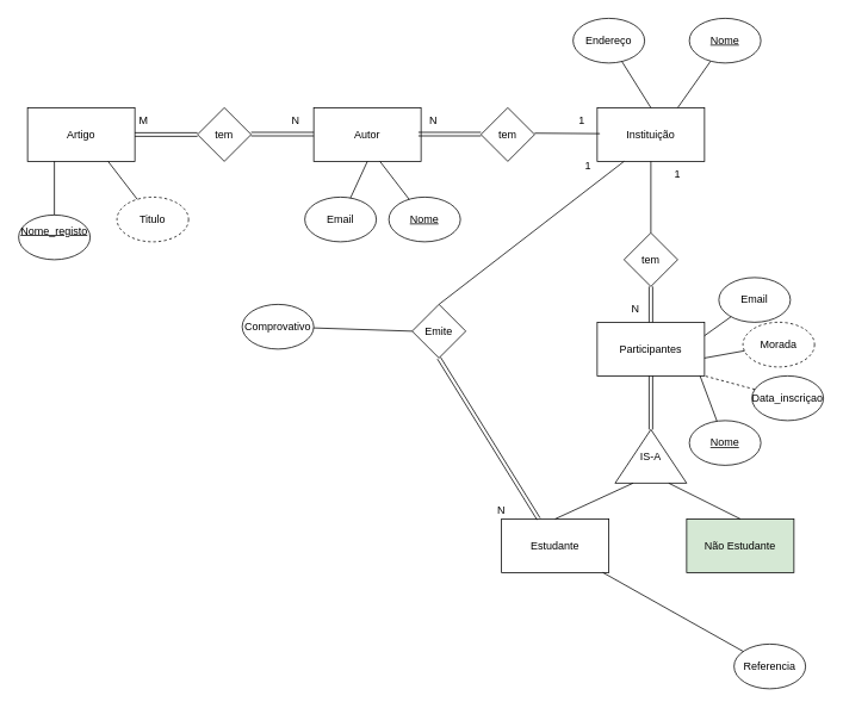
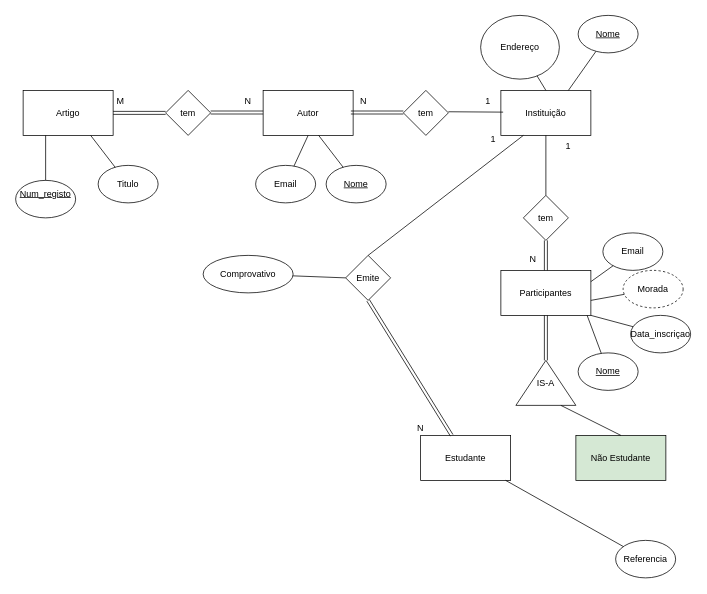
  <mxCell id="0" />
  <mxCell id="1" parent="0" />
  <mxCell id="2" value="Artigo" style="rounded=0;whiteSpace=wrap;html=1;" vertex="1" parent="1"><mxGeometry x="30" y="120" width="120" height="60" as="geometry" /></mxCell>
  <mxCell id="3" value="Autor" style="rounded=0;whiteSpace=wrap;html=1;" vertex="1" parent="1"><mxGeometry x="350" y="120" width="120" height="60" as="geometry" /></mxCell>
  <mxCell id="4" value="tem" style="rhombus;whiteSpace=wrap;html=1;" vertex="1" parent="1"><mxGeometry x="220" y="120" width="60" height="60" as="geometry" /></mxCell>
  <mxCell id="5" value="Instituição" style="rounded=0;whiteSpace=wrap;html=1;" vertex="1" parent="1"><mxGeometry x="667" y="120" width="120" height="60" as="geometry" /></mxCell>
  <mxCell id="6" value="tem" style="rhombus;whiteSpace=wrap;html=1;" vertex="1" parent="1"><mxGeometry x="537" y="120" width="60" height="60" as="geometry" /></mxCell>
  <mxCell id="7" value="tem" style="rhombus;whiteSpace=wrap;html=1;" vertex="1" parent="1"><mxGeometry x="697" y="260" width="60" height="60" as="geometry" /></mxCell>
  <mxCell id="8" value="Participantes" style="rounded=0;whiteSpace=wrap;html=1;" vertex="1" parent="1"><mxGeometry x="667" y="360" width="120" height="60" as="geometry" /></mxCell>
  <mxCell id="9" value="IS-A" style="triangle;whiteSpace=wrap;html=1;direction=north;" vertex="1" parent="1"><mxGeometry x="687" y="480" width="80" height="60" as="geometry" /></mxCell>
  <mxCell id="10" value="Estudante" style="rounded=0;whiteSpace=wrap;html=1;" vertex="1" parent="1"><mxGeometry x="560" y="580" width="120" height="60" as="geometry" /></mxCell>
  <mxCell id="11" value="Não Estudante" style="rounded=0;whiteSpace=wrap;html=1;fillColor=#d5e8d4;" vertex="1" parent="1"><mxGeometry x="767" y="580" width="120" height="60" as="geometry" /></mxCell>
  <mxCell id="12" value="Emite" style="rhombus;whiteSpace=wrap;html=1;" vertex="1" parent="1"><mxGeometry x="460" y="340" width="60" height="60" as="geometry" /></mxCell>
- <mxCell id="13" value="Comprovativo" style="ellipse;whiteSpace=wrap;html=1;" vertex="1" parent="1"><mxGeometry x="270" y="340" width="80" height="50" as="geometry" /></mxCell>
+ <mxCell id="13" value="Comprovativo" style="ellipse;whiteSpace=wrap;html=1;" vertex="1" parent="1"><mxGeometry x="270" y="340" width="120" height="50" as="geometry" /></mxCell>
  <mxCell id="14" value="" style="endArrow=none;html=1;rounded=0;" edge="1" parent="1" source="13"><mxGeometry width="50" height="50" relative="1" as="geometry"><mxPoint x="430" y="430" as="sourcePoint" /><mxPoint x="460" y="370" as="targetPoint" /></mxGeometry></mxCell>
  <mxCell id="15" value="" style="shape=link;html=1;rounded=0;exitX=1;exitY=0.5;exitDx=0;exitDy=0;entryX=0;entryY=0.5;entryDx=0;entryDy=0;" edge="1" parent="1" source="2" target="4"><mxGeometry width="100" relative="1" as="geometry"><mxPoint x="160" y="220" as="sourcePoint" /><mxPoint x="260" y="220" as="targetPoint" /></mxGeometry></mxCell>
  <mxCell id="16" value="" style="shape=link;html=1;rounded=0;exitX=1;exitY=0.5;exitDx=0;exitDy=0;entryX=0;entryY=0.5;entryDx=0;entryDy=0;" edge="1" parent="1"><mxGeometry width="100" relative="1" as="geometry"><mxPoint x="280" y="149.5" as="sourcePoint" /><mxPoint x="350" y="149.5" as="targetPoint" /></mxGeometry></mxCell>
  <mxCell id="17" value="" style="shape=link;html=1;rounded=0;exitX=1;exitY=0.5;exitDx=0;exitDy=0;entryX=0;entryY=0.5;entryDx=0;entryDy=0;" edge="1" parent="1"><mxGeometry width="100" relative="1" as="geometry"><mxPoint x="467" y="149.5" as="sourcePoint" /><mxPoint x="537" y="149.5" as="targetPoint" /></mxGeometry></mxCell>
  <mxCell id="18" value="" style="endArrow=none;html=1;rounded=0;" edge="1" parent="1"><mxGeometry width="50" height="50" relative="1" as="geometry"><mxPoint x="597" y="148.5" as="sourcePoint" /><mxPoint x="670" y="149" as="targetPoint" /></mxGeometry></mxCell>
  <mxCell id="19" value="" style="endArrow=none;html=1;rounded=0;entryX=0.5;entryY=0;entryDx=0;entryDy=0;exitX=0.5;exitY=1;exitDx=0;exitDy=0;" edge="1" parent="1" source="5" target="7"><mxGeometry width="50" height="50" relative="1" as="geometry"><mxPoint x="607" y="158.5" as="sourcePoint" /><mxPoint x="680" y="159" as="targetPoint" /></mxGeometry></mxCell>
  <mxCell id="20" value="" style="shape=link;html=1;rounded=0;exitX=0.5;exitY=0;exitDx=0;exitDy=0;entryX=0.5;entryY=1;entryDx=0;entryDy=0;" edge="1" parent="1" source="8" target="7"><mxGeometry width="100" relative="1" as="geometry"><mxPoint x="667" y="350" as="sourcePoint" /><mxPoint x="737" y="350" as="targetPoint" /></mxGeometry></mxCell>
  <mxCell id="21" value="" style="shape=link;html=1;rounded=0;exitX=1;exitY=0.5;exitDx=0;exitDy=0;entryX=0.5;entryY=1;entryDx=0;entryDy=0;" edge="1" parent="1" source="9" target="8"><mxGeometry width="100" relative="1" as="geometry"><mxPoint x="737" y="370" as="sourcePoint" /><mxPoint x="737" y="330" as="targetPoint" /></mxGeometry></mxCell>
- <mxCell id="22" value="" style="endArrow=none;html=1;rounded=0;exitX=0.5;exitY=0;exitDx=0;exitDy=0;entryX=0;entryY=0.25;entryDx=0;entryDy=0;" edge="1" parent="1" source="10" target="9"><mxGeometry width="50" height="50" relative="1" as="geometry"><mxPoint x="630" y="560" as="sourcePoint" /><mxPoint x="720" y="563" as="targetPoint" /></mxGeometry></mxCell>
  <mxCell id="23" value="" style="endArrow=none;html=1;rounded=0;exitX=0.5;exitY=0;exitDx=0;exitDy=0;entryX=0;entryY=0.75;entryDx=0;entryDy=0;" edge="1" parent="1" source="11" target="9"><mxGeometry width="50" height="50" relative="1" as="geometry"><mxPoint x="630" y="590" as="sourcePoint" /><mxPoint x="717" y="550" as="targetPoint" /></mxGeometry></mxCell>
- <mxCell id="24" value="&lt;div&gt;&lt;u&gt;Nome_registo&lt;/u&gt;&lt;/div&gt;&lt;div&gt;&lt;br&gt;&lt;/div&gt;" style="ellipse;whiteSpace=wrap;html=1;" vertex="1" parent="1"><mxGeometry x="20" y="240" width="80" height="50" as="geometry" /></mxCell>
+ <mxCell id="24" value="&lt;div&gt;&lt;u&gt;Num_registo&lt;/u&gt;&lt;/div&gt;&lt;div&gt;&lt;br&gt;&lt;/div&gt;" style="ellipse;whiteSpace=wrap;html=1;" vertex="1" parent="1"><mxGeometry x="20" y="240" width="80" height="50" as="geometry" /></mxCell>
  <mxCell id="25" value="" style="endArrow=none;html=1;rounded=0;entryX=0.25;entryY=1;entryDx=0;entryDy=0;" edge="1" parent="1" source="24" target="2"><mxGeometry width="50" height="50" relative="1" as="geometry"><mxPoint x="160" y="330" as="sourcePoint" /><mxPoint x="30" y="180" as="targetPoint" /></mxGeometry></mxCell>
- <mxCell id="26" value="Titulo" style="ellipse;whiteSpace=wrap;html=1;dashed=1;" vertex="1" parent="1"><mxGeometry x="130" y="220" width="80" height="50" as="geometry" /></mxCell>
+ <mxCell id="26" value="Titulo" style="ellipse;whiteSpace=wrap;html=1;" vertex="1" parent="1"><mxGeometry x="130" y="220" width="80" height="50" as="geometry" /></mxCell>
  <mxCell id="27" value="" style="endArrow=none;html=1;rounded=0;entryX=0.75;entryY=1;entryDx=0;entryDy=0;" edge="1" parent="1" source="26" target="2"><mxGeometry width="50" height="50" relative="1" as="geometry"><mxPoint x="270" y="310" as="sourcePoint" /><mxPoint x="300" y="250" as="targetPoint" /></mxGeometry></mxCell>
  <mxCell id="28" value="" style="endArrow=none;html=1;rounded=0;entryX=0.5;entryY=0;entryDx=0;entryDy=0;exitX=0.25;exitY=1;exitDx=0;exitDy=0;" edge="1" parent="1" source="5" target="12"><mxGeometry width="50" height="50" relative="1" as="geometry"><mxPoint x="700" y="190" as="sourcePoint" /><mxPoint x="737" y="270" as="targetPoint" /></mxGeometry></mxCell>
  <mxCell id="29" value="&lt;u&gt;Nome&lt;/u&gt;" style="ellipse;whiteSpace=wrap;html=1;" vertex="1" parent="1"><mxGeometry x="434" y="220" width="80" height="50" as="geometry" /></mxCell>
  <mxCell id="30" value="" style="endArrow=none;html=1;rounded=0;entryX=0.75;entryY=1;entryDx=0;entryDy=0;" edge="1" parent="1" source="29"><mxGeometry width="50" height="50" relative="1" as="geometry"><mxPoint x="574" y="310" as="sourcePoint" /><mxPoint x="424" y="180" as="targetPoint" /></mxGeometry></mxCell>
  <mxCell id="31" value="Email" style="ellipse;whiteSpace=wrap;html=1;" vertex="1" parent="1"><mxGeometry x="340" y="220" width="80" height="50" as="geometry" /></mxCell>
  <mxCell id="32" value="" style="endArrow=none;html=1;rounded=0;entryX=0.5;entryY=1;entryDx=0;entryDy=0;" edge="1" parent="1" source="31" target="3"><mxGeometry width="50" height="50" relative="1" as="geometry"><mxPoint x="480" y="310" as="sourcePoint" /><mxPoint x="330" y="180" as="targetPoint" /></mxGeometry></mxCell>
  <mxCell id="33" value="&lt;u&gt;Nome&lt;/u&gt;" style="ellipse;whiteSpace=wrap;html=1;" vertex="1" parent="1"><mxGeometry x="770" y="20" width="80" height="50" as="geometry" /></mxCell>
  <mxCell id="34" value="" style="endArrow=none;html=1;rounded=0;entryX=0.75;entryY=0;entryDx=0;entryDy=0;" edge="1" parent="1" source="33" target="5"><mxGeometry width="50" height="50" relative="1" as="geometry"><mxPoint x="932" y="310" as="sourcePoint" /><mxPoint x="782" y="180" as="targetPoint" /><Array as="points" /></mxGeometry></mxCell>
- <mxCell id="35" value="Endereço" style="ellipse;whiteSpace=wrap;html=1;" vertex="1" parent="1"><mxGeometry x="640" y="20" width="80" height="50" as="geometry" /></mxCell>
+ <mxCell id="35" value="Endereço" style="ellipse;whiteSpace=wrap;html=1;" vertex="1" parent="1"><mxGeometry x="640" y="20" width="105" height="85" as="geometry" /></mxCell>
  <mxCell id="36" value="" style="endArrow=none;html=1;rounded=0;entryX=0.5;entryY=0;entryDx=0;entryDy=0;" edge="1" parent="1" source="35" target="5"><mxGeometry width="50" height="50" relative="1" as="geometry"><mxPoint x="970" y="230" as="sourcePoint" /><mxPoint x="820" y="100" as="targetPoint" /></mxGeometry></mxCell>
  <mxCell id="37" value="&lt;u&gt;Nome&lt;/u&gt;" style="ellipse;whiteSpace=wrap;html=1;" vertex="1" parent="1"><mxGeometry x="770" y="470" width="80" height="50" as="geometry" /></mxCell>
  <mxCell id="38" value="" style="endArrow=none;html=1;rounded=0;entryX=0.75;entryY=1;entryDx=0;entryDy=0;" edge="1" parent="1" source="37"><mxGeometry width="50" height="50" relative="1" as="geometry"><mxPoint x="932" y="550" as="sourcePoint" /><mxPoint x="782" y="420" as="targetPoint" /></mxGeometry></mxCell>
  <mxCell id="39" value="Morada" style="ellipse;whiteSpace=wrap;html=1;dashed=1;" vertex="1" parent="1"><mxGeometry x="830" y="360" width="80" height="50" as="geometry" /></mxCell>
  <mxCell id="40" value="" style="endArrow=none;html=1;rounded=0;entryX=1;entryY=0.5;entryDx=0;entryDy=0;" edge="1" parent="1" source="39"><mxGeometry width="50" height="50" relative="1" as="geometry"><mxPoint x="970" y="480" as="sourcePoint" /><mxPoint x="787" y="400" as="targetPoint" /></mxGeometry></mxCell>
  <mxCell id="41" value="Email" style="ellipse;whiteSpace=wrap;html=1;" vertex="1" parent="1"><mxGeometry x="803" y="310" width="80" height="50" as="geometry" /></mxCell>
  <mxCell id="42" value="" style="endArrow=none;html=1;rounded=0;entryX=1;entryY=0.25;entryDx=0;entryDy=0;" edge="1" parent="1" source="41" target="8"><mxGeometry width="50" height="50" relative="1" as="geometry"><mxPoint x="960" y="420" as="sourcePoint" /><mxPoint x="890" y="290" as="targetPoint" /></mxGeometry></mxCell>
  <mxCell id="43" value="Data_inscriçao" style="ellipse;whiteSpace=wrap;html=1;" vertex="1" parent="1"><mxGeometry x="840" y="420" width="80" height="50" as="geometry" /></mxCell>
- <mxCell id="44" value="" style="endArrow=none;html=1;rounded=0;entryX=1;entryY=1;entryDx=0;entryDy=0;dashed=1;" edge="1" parent="1" source="43" target="8"><mxGeometry width="50" height="50" relative="1" as="geometry"><mxPoint x="1023" y="530" as="sourcePoint" /><mxPoint x="757" y="430" as="targetPoint" /></mxGeometry></mxCell>
+ <mxCell id="44" value="" style="endArrow=none;html=1;rounded=0;entryX=1;entryY=1;entryDx=0;entryDy=0;" edge="1" parent="1" source="43" target="8"><mxGeometry width="50" height="50" relative="1" as="geometry"><mxPoint x="1023" y="530" as="sourcePoint" /><mxPoint x="757" y="430" as="targetPoint" /></mxGeometry></mxCell>
  <mxCell id="45" value="Referencia" style="ellipse;whiteSpace=wrap;html=1;" vertex="1" parent="1"><mxGeometry x="820" y="720" width="80" height="50" as="geometry" /></mxCell>
  <mxCell id="46" value="" style="endArrow=none;html=1;rounded=0;" edge="1" parent="1" source="45" target="10"><mxGeometry width="50" height="50" relative="1" as="geometry"><mxPoint x="980" y="810" as="sourcePoint" /><mxPoint x="1010" y="750" as="targetPoint" /></mxGeometry></mxCell>
  <mxCell id="47" value="M" style="text;html=1;align=center;verticalAlign=middle;whiteSpace=wrap;rounded=0;" vertex="1" parent="1"><mxGeometry x="130" y="120" width="60" height="30" as="geometry" /></mxCell>
  <mxCell id="48" value="N" style="text;html=1;align=center;verticalAlign=middle;whiteSpace=wrap;rounded=0;" vertex="1" parent="1"><mxGeometry x="300" y="120" width="60" height="30" as="geometry" /></mxCell>
  <mxCell id="49" value="N" style="text;html=1;align=center;verticalAlign=middle;whiteSpace=wrap;rounded=0;" vertex="1" parent="1"><mxGeometry x="454" y="120" width="60" height="30" as="geometry" /></mxCell>
  <mxCell id="50" value="1" style="text;html=1;align=center;verticalAlign=middle;whiteSpace=wrap;rounded=0;" vertex="1" parent="1"><mxGeometry x="620" y="120" width="60" height="30" as="geometry" /></mxCell>
  <mxCell id="51" value="1" style="text;html=1;align=center;verticalAlign=middle;whiteSpace=wrap;rounded=0;" vertex="1" parent="1"><mxGeometry x="627" y="170" width="60" height="30" as="geometry" /></mxCell>
  <mxCell id="52" value="1" style="text;html=1;align=center;verticalAlign=middle;whiteSpace=wrap;rounded=0;" vertex="1" parent="1"><mxGeometry x="727" y="180" width="60" height="30" as="geometry" /></mxCell>
  <mxCell id="53" value="N" style="text;html=1;align=center;verticalAlign=middle;whiteSpace=wrap;rounded=0;" vertex="1" parent="1"><mxGeometry x="530" y="555" width="60" height="30" as="geometry" /></mxCell>
  <mxCell id="54" value="" style="shape=link;html=1;rounded=0;exitX=0.5;exitY=1;exitDx=0;exitDy=0;" edge="1" parent="1" source="12" target="10"><mxGeometry width="100" relative="1" as="geometry"><mxPoint x="460" y="500" as="sourcePoint" /><mxPoint x="530" y="500" as="targetPoint" /></mxGeometry></mxCell>
  <mxCell id="55" value="N" style="text;html=1;align=center;verticalAlign=middle;whiteSpace=wrap;rounded=0;" vertex="1" parent="1"><mxGeometry x="680" y="330" width="60" height="30" as="geometry" /></mxCell>
